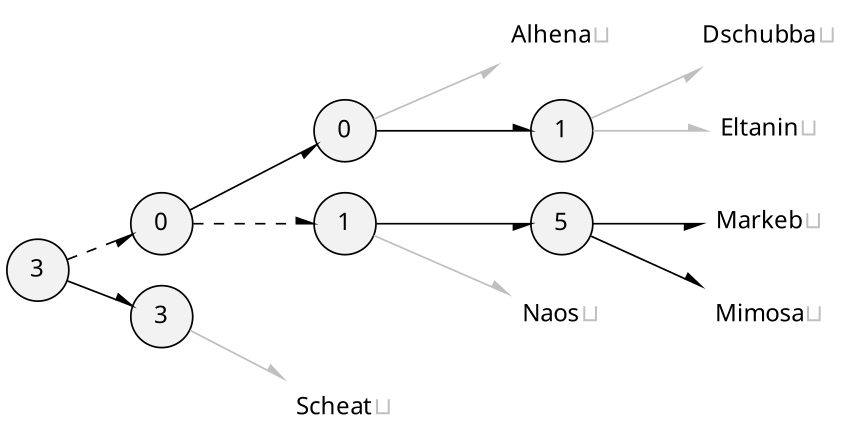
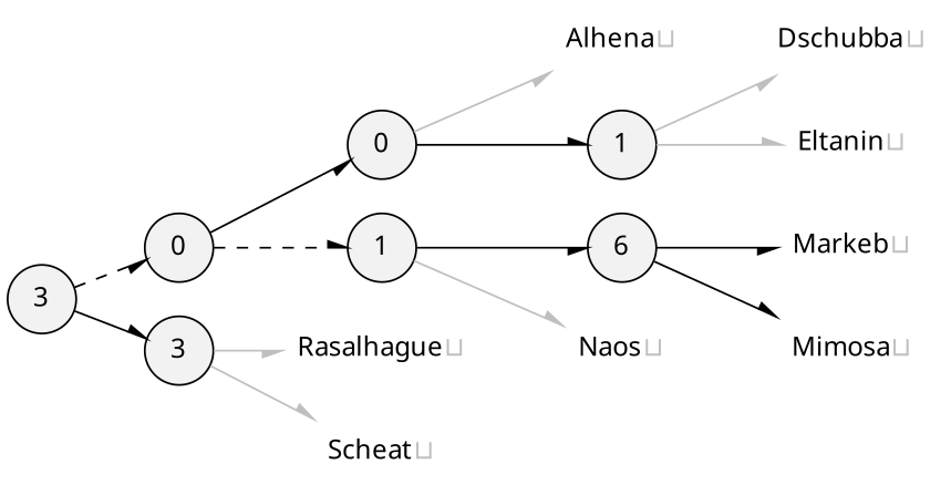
  digraph {
    fontname=modern
    rankdir=LR
    node [fontname=modern shape=none]
    edge [arrowhead=rnormal]
    n1 [fillcolor=Grey95 label=3 shape=circle style=filled]
    n2 [fillcolor=Grey95 label=0 shape=circle style=filled]
    n3 [fillcolor=Grey95 label=3 shape=circle style=filled]
    n4 [fillcolor=Grey95 label=0 shape=circle style=filled]
    n5 [fillcolor=Grey95 label=1 shape=circle style=filled]
+   n6 [label=<Rasalhague<font color="Gray75">⊔</font>>]
    n7 [label=<Scheat<font color="Gray75">⊔</font>>]
    n8 [label=<Alhena<font color="Gray75">⊔</font>>]
    n9 [fillcolor=Grey95 label=1 shape=circle style=filled]
-   n10 [fillcolor=Grey95 label=5 shape=circle style=filled]
+   n10 [fillcolor=Grey95 label=6 shape=circle style=filled]
    n11 [label=<Naos<font color="Gray75">⊔</font>>]
    n12 [label=<Dschubba<font color="Gray75">⊔</font>>]
    n13 [label=<Eltanin<font color="Gray75">⊔</font>>]
    n14 [label=<Markeb<font color="Gray75">⊔</font>>]
    n15 [label=<Mimosa<font color="Gray75">⊔</font>>]
    n1 -> n2 [style=dashed]
    n1 -> n3 [arrowhead=lnormal]
    n2 -> n4
    n2 -> n5 [arrowhead=lnormal style=dashed]
+   n3 -> n6 [color=Gray75]
    n3 -> n7 [arrowhead=lnormal color=Gray75]
    n4 -> n8 [color=Gray75]
    n4 -> n9 [arrowhead=lnormal]
    n5 -> n10
    n5 -> n11 [arrowhead=lnormal color=Gray75]
    n9 -> n12 [color=Gray75]
    n9 -> n13 [arrowhead=lnormal color=Gray75]
    n10 -> n14 [color=black]
    n10 -> n15 [arrowhead=lnormal color=black]
  }
